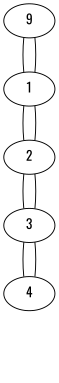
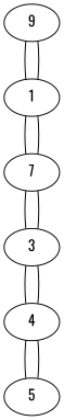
  graph {
    fontname=Oswald
    node [fontname=Oswald]
    edge [fontname=Oswald]
    n1 [label=9]
    n2 [label=1]
-   n3 [label=2]
+   n3 [label=7]
    n4 [label=3]
    n5 [label=4]
+   n6 [label=5]
    n1 -- n2
    n2 -- n1
    n2 -- n3
    n3 -- n2
    n3 -- n4
    n4 -- n3
    n4 -- n5
    n5 -- n4
+   n5 -- n6
+   n6 -- n5
  }
